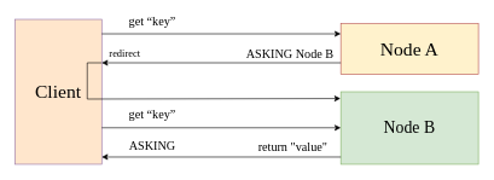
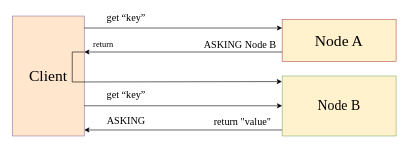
  <mxCell id="0" />
  <mxCell id="1" parent="0" />
  <mxCell id="2" value="Client" style="rounded=0;whiteSpace=wrap;html=1;fontSize=26;fontFamily=Comic Sans MS;fillColor=#ffe6cc;strokeColor=#9673a6;" vertex="1" parent="1"><mxGeometry x="20" y="26" width="120" height="200" as="geometry" /></mxCell>
  <mxCell id="3" value="Node A" style="rounded=0;whiteSpace=wrap;html=1;fontFamily=Comic Sans MS;fontSize=26;fillColor=#fff2cc;strokeColor=#b85450;" vertex="1" parent="1"><mxGeometry x="470" y="32" width="190" height="70" as="geometry" /></mxCell>
  <mxCell id="4" value="" style="endArrow=classic;html=1;fontFamily=Comic Sans MS;fontSize=26;" edge="1" parent="1"><mxGeometry width="50" height="50" relative="1" as="geometry"><mxPoint x="140" y="46" as="sourcePoint" /><mxPoint x="470" y="46" as="targetPoint" /></mxGeometry></mxCell>
  <mxCell id="5" value="get “key”" style="text;html=1;strokeColor=none;fillColor=none;align=center;verticalAlign=middle;whiteSpace=wrap;rounded=0;fontFamily=Comic Sans MS;fontSize=17;" vertex="1" parent="1"><mxGeometry x="130" y="20" width="160" height="20" as="geometry" /></mxCell>
  <mxCell id="6" value="" style="endArrow=classic;html=1;fontFamily=Comic Sans MS;fontSize=26;" edge="1" parent="1"><mxGeometry width="50" height="50" relative="1" as="geometry"><mxPoint x="470" y="86" as="sourcePoint" /><mxPoint x="140" y="86" as="targetPoint" /></mxGeometry></mxCell>
  <mxCell id="7" value="ASKING Node B" style="text;html=1;strokeColor=none;fillColor=none;align=center;verticalAlign=middle;whiteSpace=wrap;rounded=0;fontFamily=Comic Sans MS;fontSize=17;" vertex="1" parent="1"><mxGeometry x="310" y="64" width="180" height="20" as="geometry" /></mxCell>
  <mxCell id="8" value="" style="endArrow=none;html=1;fontFamily=Comic Sans MS;fontSize=23;" edge="1" parent="1"><mxGeometry width="50" height="50" relative="1" as="geometry"><mxPoint x="120" y="86" as="sourcePoint" /><mxPoint x="140" y="86" as="targetPoint" /></mxGeometry></mxCell>
  <mxCell id="9" value="" style="endArrow=none;html=1;fontFamily=Comic Sans MS;fontSize=23;" edge="1" parent="1"><mxGeometry width="50" height="50" relative="1" as="geometry"><mxPoint x="120" y="136" as="sourcePoint" /><mxPoint x="120" y="86" as="targetPoint" /></mxGeometry></mxCell>
- <mxCell id="10" value="Node B" style="rounded=0;whiteSpace=wrap;html=1;fontFamily=Comic Sans MS;fontSize=23;fillColor=#d5e8d4;strokeColor=#82b366;" vertex="1" parent="1"><mxGeometry x="470" y="126" width="190" height="100" as="geometry" /></mxCell>
+ <mxCell id="10" value="Node B" style="rounded=0;whiteSpace=wrap;html=1;fontFamily=Comic Sans MS;fontSize=23;fillColor=#fff2cc;strokeColor=#82b366;" vertex="1" parent="1"><mxGeometry x="470" y="126" width="190" height="100" as="geometry" /></mxCell>
  <mxCell id="11" value="" style="endArrow=classic;html=1;fontFamily=Comic Sans MS;fontSize=23;entryX=-0.002;entryY=0.093;entryDx=0;entryDy=0;entryPerimeter=0;" edge="1" parent="1" target="10"><mxGeometry width="50" height="50" relative="1" as="geometry"><mxPoint x="120" y="136" as="sourcePoint" /><mxPoint x="380" y="131" as="targetPoint" /></mxGeometry></mxCell>
- <mxCell id="12" value="redirect" style="text;html=1;strokeColor=none;fillColor=none;align=center;verticalAlign=middle;whiteSpace=wrap;rounded=0;fontFamily=Comic Sans MS;fontSize=14;" vertex="1" parent="1"><mxGeometry x="152" y="64" width="40" height="20" as="geometry" /></mxCell>
+ <mxCell id="12" value="return" style="text;html=1;strokeColor=none;fillColor=none;align=center;verticalAlign=middle;whiteSpace=wrap;rounded=0;fontFamily=Comic Sans MS;fontSize=14;" vertex="1" parent="1"><mxGeometry x="152" y="64" width="40" height="20" as="geometry" /></mxCell>
  <mxCell id="13" value="ASKING" style="text;html=1;strokeColor=none;fillColor=none;align=center;verticalAlign=middle;whiteSpace=wrap;rounded=0;fontFamily=Comic Sans MS;fontSize=17;" vertex="1" parent="1"><mxGeometry x="152" y="192" width="116" height="20" as="geometry" /></mxCell>
  <mxCell id="14" value="" style="endArrow=classic;html=1;fontFamily=Comic Sans MS;fontSize=26;" edge="1" parent="1"><mxGeometry width="50" height="50" relative="1" as="geometry"><mxPoint x="140" y="175.66" as="sourcePoint" /><mxPoint x="470" y="175.66" as="targetPoint" /></mxGeometry></mxCell>
  <mxCell id="15" value="get “key”" style="text;html=1;strokeColor=none;fillColor=none;align=center;verticalAlign=middle;whiteSpace=wrap;rounded=0;fontFamily=Comic Sans MS;fontSize=17;" vertex="1" parent="1"><mxGeometry x="130" y="148" width="160" height="20" as="geometry" /></mxCell>
  <mxCell id="16" value="" style="endArrow=classic;html=1;fontFamily=Comic Sans MS;fontSize=26;" edge="1" parent="1"><mxGeometry width="50" height="50" relative="1" as="geometry"><mxPoint x="470" y="216" as="sourcePoint" /><mxPoint x="140" y="216" as="targetPoint" /></mxGeometry></mxCell>
  <mxCell id="17" value="return &quot;value&quot;" style="text;html=1;strokeColor=none;fillColor=none;align=center;verticalAlign=middle;whiteSpace=wrap;rounded=0;fontFamily=Comic Sans MS;fontSize=17;" vertex="1" parent="1"><mxGeometry x="324" y="194" width="160" height="20" as="geometry" /></mxCell>
